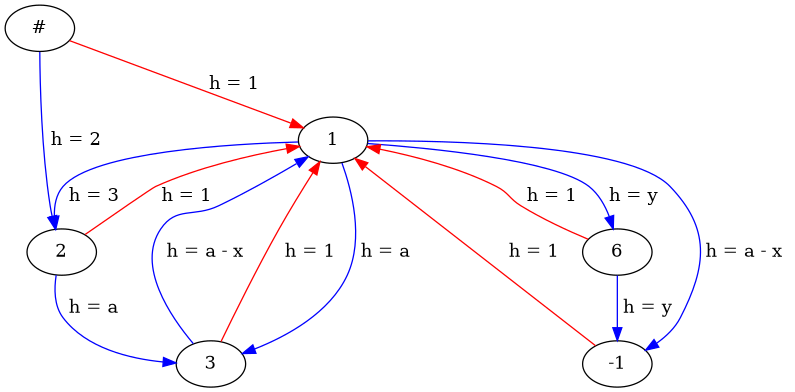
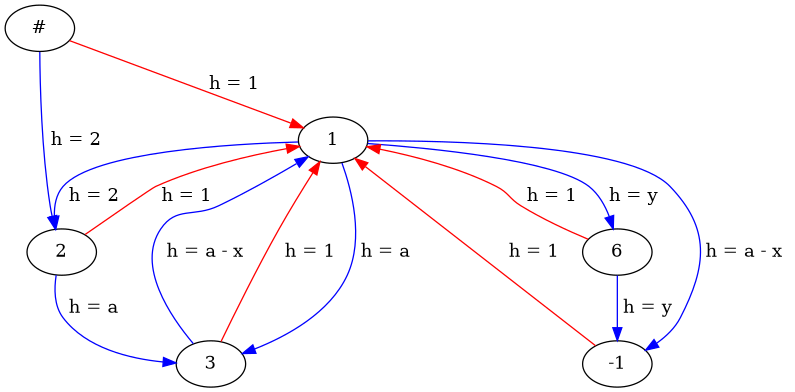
  digraph {
    edge [color=blue]
    n1 [label="#"]
    n2 [label=1]
    n3 [label=2]
    n4 [label=3]
    n5 [label=-1]
    n6 [label=6]
    n1 -> n2 [color=red label=" h = 1 "]
    n1 -> n3 [label=" h = 2 "]
-   n2 -> n3 [label=" h = 3 "]
+   n2 -> n3 [label=" h = 2 "]
    n2 -> n4 [label=" h = a "]
    n2 -> n5 [label=" h = a - x "]
    n2 -> n6 [label=" h = y "]
    n3 -> n2 [color=red label=" h = 1 "]
    n3 -> n4 [label=" h = a "]
    n4 -> n2 [label=" h = a - x "]
    n4 -> n2 [color=red label=" h = 1 "]
    n5 -> n2 [color=red label=" h = 1 "]
    n6 -> n2 [color=red label=" h = 1 "]
    n6 -> n5 [label=" h = y "]
  }
